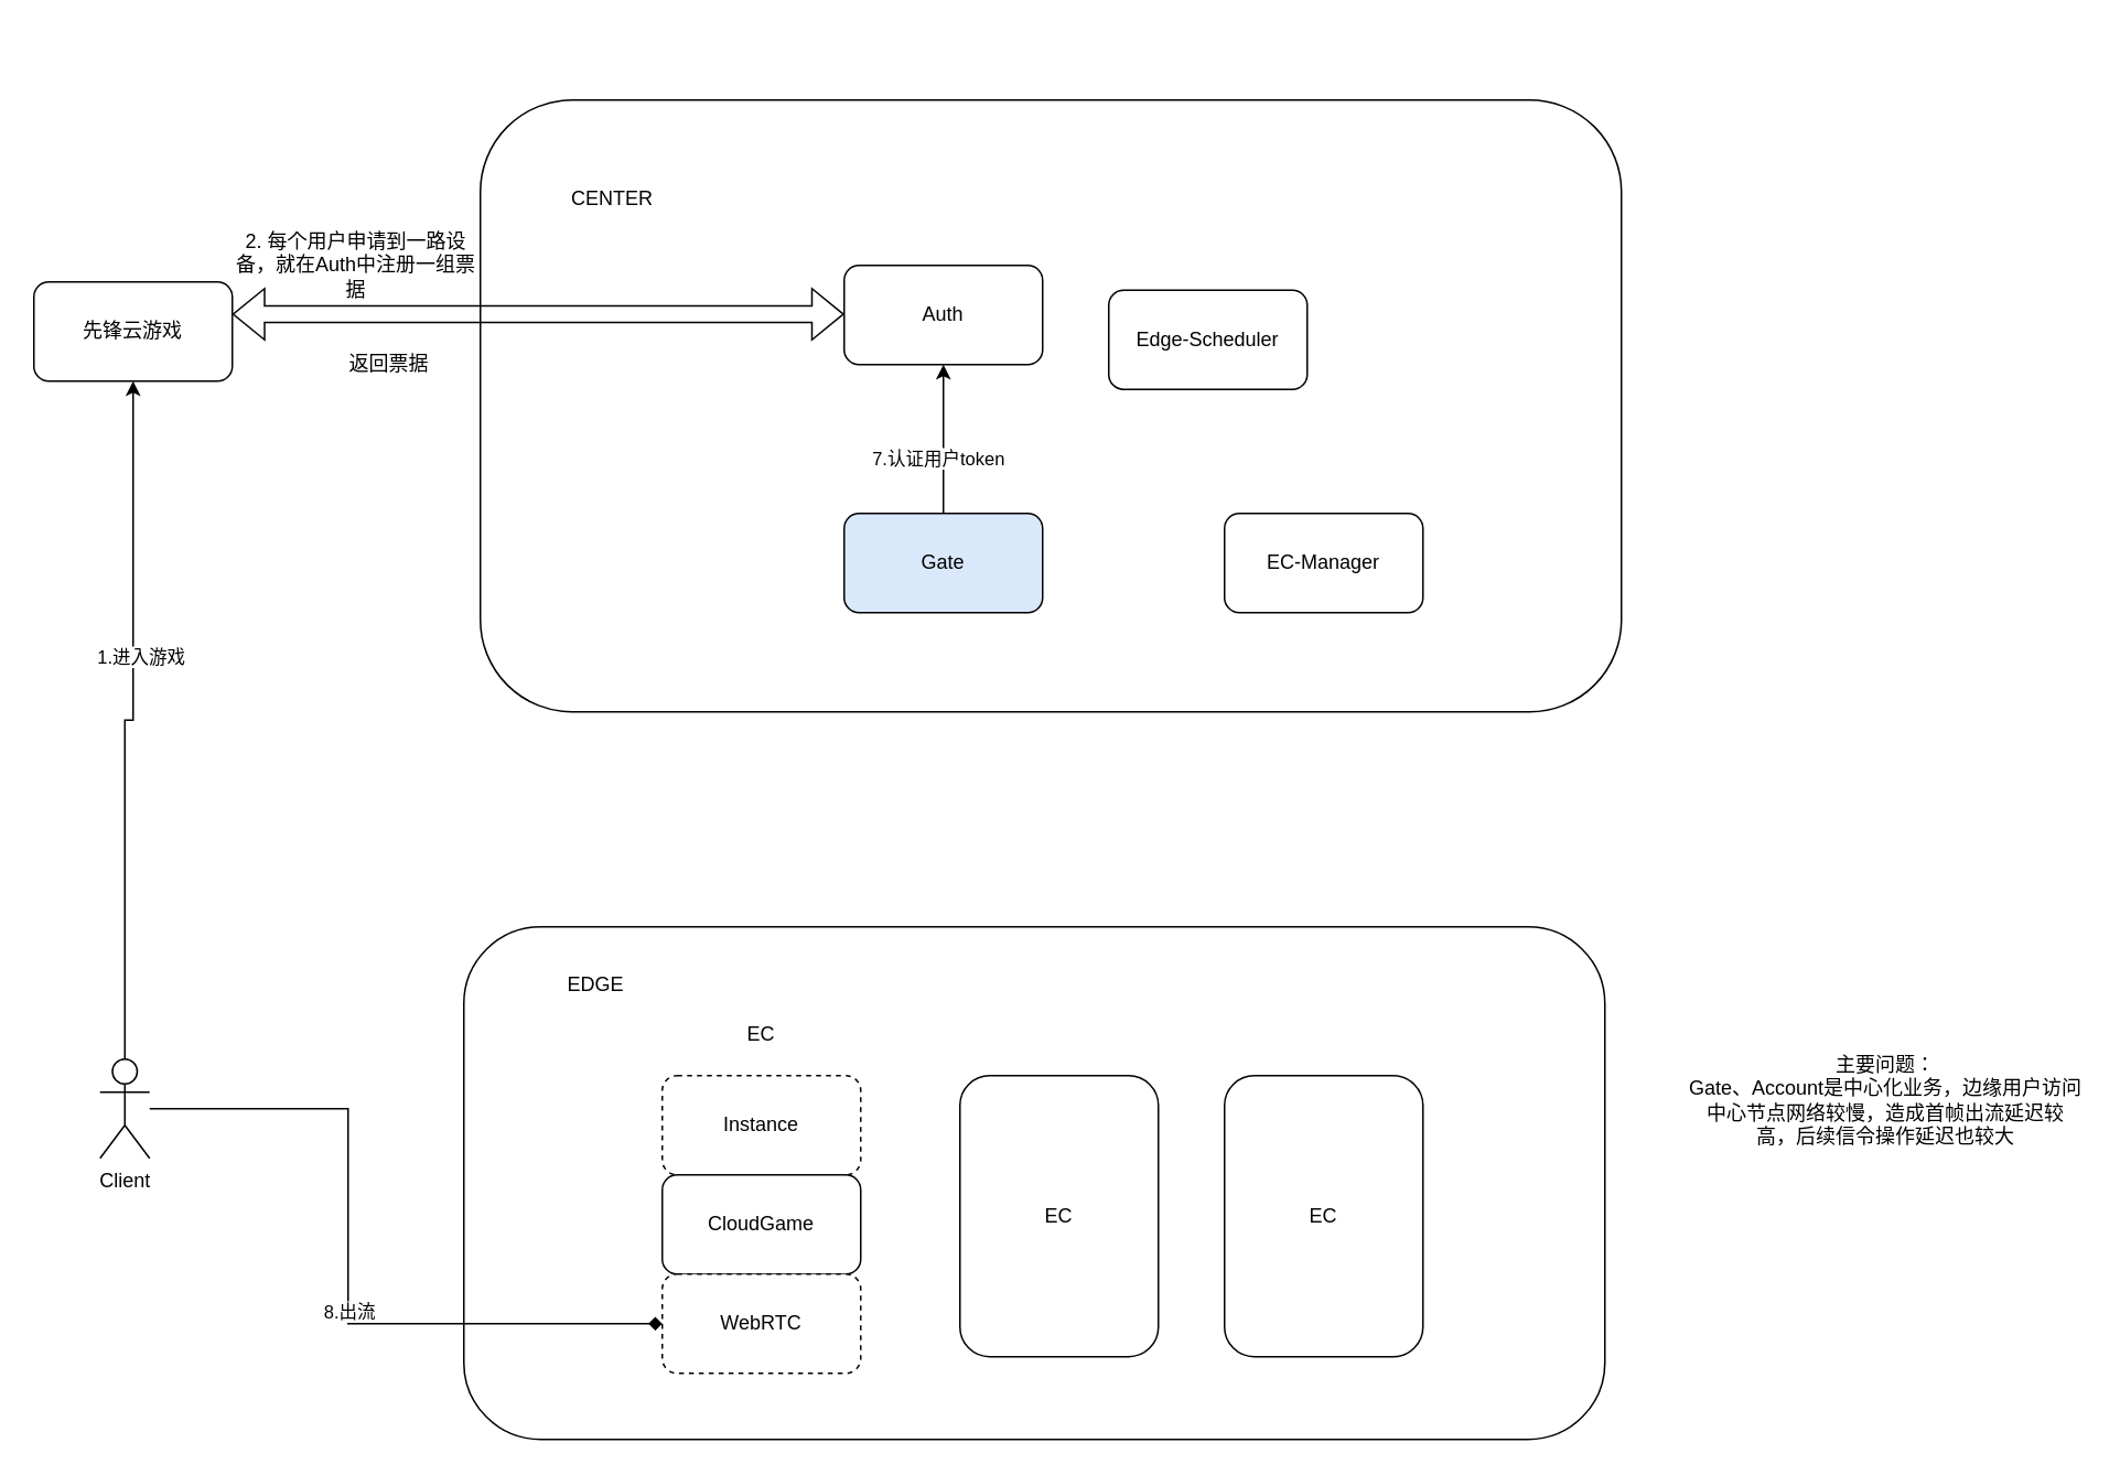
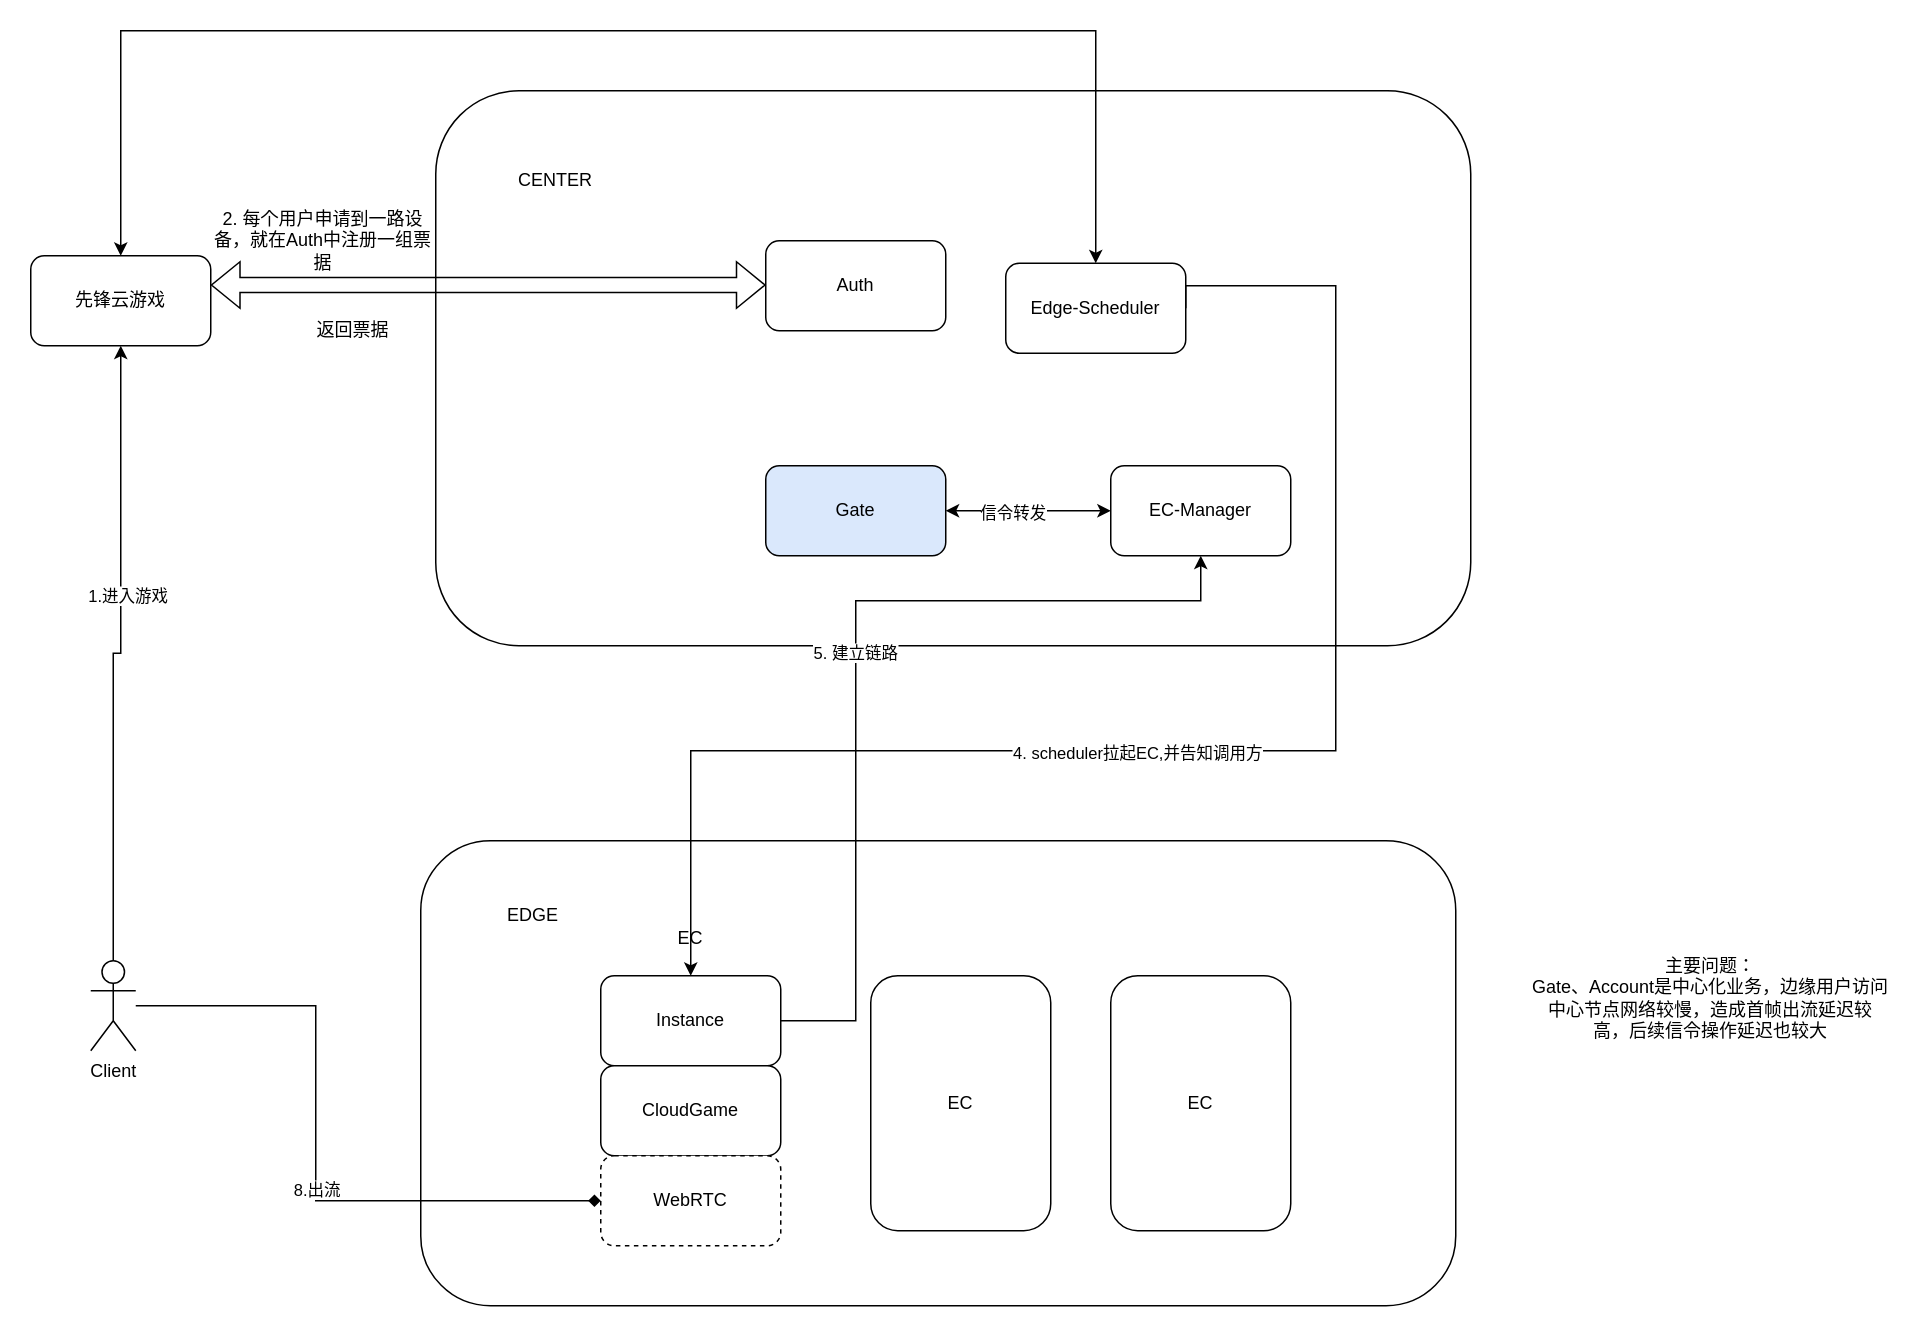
  <mxCell id="0" />
  <mxCell id="1" parent="0" />
  <mxCell id="2" value="" style="rounded=1;whiteSpace=wrap;html=1;" vertex="1" parent="1"><mxGeometry x="280" y="560" width="690" height="310" as="geometry" /></mxCell>
  <mxCell id="3" value="" style="rounded=1;whiteSpace=wrap;html=1;" vertex="1" parent="1"><mxGeometry x="290" y="60" width="690" height="370" as="geometry" /></mxCell>
  <mxCell id="4" value="Auth" style="rounded=1;whiteSpace=wrap;html=1;" vertex="1" parent="1"><mxGeometry x="510" y="160" width="120" height="60" as="geometry" /></mxCell>
+ <mxCell id="5" style="edgeStyle=orthogonalEdgeStyle;rounded=0;orthogonalLoop=1;jettySize=auto;html=1;exitX=1;exitY=0.5;exitDx=0;exitDy=0;entryX=0.5;entryY=0;entryDx=0;entryDy=0;" edge="1" parent="1" source="7" target="16"><mxGeometry relative="1" as="geometry"><Array as="points"><mxPoint x="890" y="190" /><mxPoint x="890" y="500" /><mxPoint x="460" y="500" /></Array></mxGeometry></mxCell>
+ <mxCell id="6" value="4. scheduler拉起EC,并告知调用方" style="edgeLabel;html=1;align=center;verticalAlign=middle;resizable=0;points=[];" vertex="1" connectable="0" parent="5"><mxGeometry x="0.111" y="1" relative="1" as="geometry"><mxPoint as="offset" /></mxGeometry></mxCell>
  <mxCell id="7" value="Edge-Scheduler" style="rounded=1;whiteSpace=wrap;html=1;" vertex="1" parent="1"><mxGeometry x="670" y="175" width="120" height="60" as="geometry" /></mxCell>
  <mxCell id="8" value="EC-Manager" style="rounded=1;whiteSpace=wrap;html=1;" vertex="1" parent="1"><mxGeometry x="740" y="310" width="120" height="60" as="geometry" /></mxCell>
- <mxCell id="9" style="edgeStyle=orthogonalEdgeStyle;rounded=0;orthogonalLoop=1;jettySize=auto;html=1;exitX=0.5;exitY=0;exitDx=0;exitDy=0;" edge="1" parent="1" source="13" target="4"><mxGeometry relative="1" as="geometry" /></mxCell>
- <mxCell id="10" value="7.认证用户token" style="edgeLabel;html=1;align=center;verticalAlign=middle;resizable=0;points=[];" vertex="1" connectable="0" parent="9"><mxGeometry x="-0.244" y="4" relative="1" as="geometry"><mxPoint as="offset" /></mxGeometry></mxCell>
+ <mxCell id="11" style="edgeStyle=orthogonalEdgeStyle;rounded=0;orthogonalLoop=1;jettySize=auto;html=1;exitX=1;exitY=0.5;exitDx=0;exitDy=0;startArrow=classic;startFill=1;" edge="1" parent="1" source="13" target="8"><mxGeometry relative="1" as="geometry" /></mxCell>
+ <mxCell id="12" value="信令转发" style="edgeLabel;html=1;align=center;verticalAlign=middle;resizable=0;points=[];" vertex="1" connectable="0" parent="11"><mxGeometry x="-0.2" relative="1" as="geometry"><mxPoint y="1" as="offset" /></mxGeometry></mxCell>
  <mxCell id="13" value="Gate" style="rounded=1;whiteSpace=wrap;html=1;fillColor=#dae8fc;" vertex="1" parent="1"><mxGeometry x="510" y="310" width="120" height="60" as="geometry" /></mxCell>
  <mxCell id="14" value="CENTER" style="text;html=1;strokeColor=none;fillColor=none;align=center;verticalAlign=middle;whiteSpace=wrap;rounded=0;" vertex="1" parent="1"><mxGeometry x="340" y="105" width="60" height="30" as="geometry" /></mxCell>
- <mxCell id="16" value="Instance" style="rounded=1;whiteSpace=wrap;html=1;dashed=1;" vertex="1" parent="1"><mxGeometry x="400" y="650" width="120" height="60" as="geometry" /></mxCell>
+ <mxCell id="15" value="5. 建立链路" style="edgeStyle=orthogonalEdgeStyle;rounded=0;orthogonalLoop=1;jettySize=auto;html=1;exitX=1;exitY=0.5;exitDx=0;exitDy=0;entryX=0.5;entryY=1;entryDx=0;entryDy=0;" edge="1" parent="1" source="16" target="8"><mxGeometry relative="1" as="geometry"><Array as="points"><mxPoint x="570" y="680" /><mxPoint x="570" y="400" /><mxPoint x="800" y="400" /></Array></mxGeometry></mxCell>
+ <mxCell id="16" value="Instance" style="rounded=1;whiteSpace=wrap;html=1;" vertex="1" parent="1"><mxGeometry x="400" y="650" width="120" height="60" as="geometry" /></mxCell>
  <mxCell id="17" value="CloudGame" style="rounded=1;whiteSpace=wrap;html=1;" vertex="1" parent="1"><mxGeometry x="400" y="710" width="120" height="60" as="geometry" /></mxCell>
  <mxCell id="18" value="WebRTC" style="rounded=1;whiteSpace=wrap;html=1;dashed=1;" vertex="1" parent="1"><mxGeometry x="400" y="770" width="120" height="60" as="geometry" /></mxCell>
  <mxCell id="19" value="EC" style="text;html=1;strokeColor=none;fillColor=none;align=center;verticalAlign=middle;whiteSpace=wrap;rounded=0;" vertex="1" parent="1"><mxGeometry x="430" y="610" width="60" height="30" as="geometry" /></mxCell>
  <mxCell id="20" value="EC" style="rounded=1;whiteSpace=wrap;html=1;" vertex="1" parent="1"><mxGeometry x="580" y="650" width="120" height="170" as="geometry" /></mxCell>
  <mxCell id="21" value="EC" style="rounded=1;whiteSpace=wrap;html=1;" vertex="1" parent="1"><mxGeometry x="740" y="650" width="120" height="170" as="geometry" /></mxCell>
- <mxCell id="22" value="EDGE" style="text;html=1;strokeColor=none;fillColor=none;align=center;verticalAlign=middle;whiteSpace=wrap;rounded=0;" vertex="1" parent="1"><mxGeometry x="330" y="580" width="60" height="30" as="geometry" /></mxCell>
+ <mxCell id="22" value="EDGE" style="text;html=1;strokeColor=none;fillColor=none;align=center;verticalAlign=middle;whiteSpace=wrap;rounded=0;" vertex="1" parent="1"><mxGeometry x="325" y="595" width="60" height="30" as="geometry" /></mxCell>
  <mxCell id="23" style="edgeStyle=orthogonalEdgeStyle;rounded=0;orthogonalLoop=1;jettySize=auto;html=1;entryX=0;entryY=0.5;entryDx=0;entryDy=0;endArrow=diamond;" edge="1" parent="1" source="27" target="18"><mxGeometry relative="1" as="geometry"><Array as="points"><mxPoint x="210" y="670" /><mxPoint x="210" y="800" /></Array></mxGeometry></mxCell>
  <mxCell id="24" value="8.出流" style="edgeLabel;html=1;align=center;verticalAlign=middle;resizable=0;points=[];" vertex="1" connectable="0" parent="23"><mxGeometry x="0.1" relative="1" as="geometry"><mxPoint as="offset" /></mxGeometry></mxCell>
  <mxCell id="25" style="edgeStyle=orthogonalEdgeStyle;rounded=0;orthogonalLoop=1;jettySize=auto;html=1;exitX=0.5;exitY=0;exitDx=0;exitDy=0;exitPerimeter=0;entryX=0.5;entryY=1;entryDx=0;entryDy=0;" edge="1" parent="1" source="27" target="32"><mxGeometry relative="1" as="geometry" /></mxCell>
  <mxCell id="26" value="1.进入游戏" style="edgeLabel;html=1;align=center;verticalAlign=middle;resizable=0;points=[];" vertex="1" connectable="0" parent="25"><mxGeometry x="0.2" y="-4" relative="1" as="geometry"><mxPoint as="offset" /></mxGeometry></mxCell>
  <mxCell id="27" value="Client" style="shape=umlActor;verticalLabelPosition=bottom;verticalAlign=top;html=1;outlineConnect=0;" vertex="1" parent="1"><mxGeometry x="60" y="640" width="30" height="60" as="geometry" /></mxCell>
  <mxCell id="28" value="主要问题：&lt;br&gt;Gate、Account是中心化业务，边缘用户访问中心节点网络较慢，造成首帧出流延迟较高，后续信令操作延迟也较大" style="text;html=1;strokeColor=none;fillColor=none;align=center;verticalAlign=middle;whiteSpace=wrap;rounded=0;" vertex="1" parent="1"><mxGeometry x="1020" y="620" width="240" height="90" as="geometry" /></mxCell>
  <mxCell id="29" value="" style="shape=flexArrow;endArrow=classic;html=1;rounded=0;startArrow=block;" edge="1" parent="1"><mxGeometry width="50" height="50" relative="1" as="geometry"><mxPoint x="140" y="189.5" as="sourcePoint" /><mxPoint x="510" y="189.5" as="targetPoint" /></mxGeometry></mxCell>
  <mxCell id="30" value="2. 每个用户申请到一路设备，就在Auth中注册一组票据" style="text;html=1;strokeColor=none;fillColor=none;align=center;verticalAlign=middle;whiteSpace=wrap;rounded=0;" vertex="1" parent="1"><mxGeometry x="140" y="140" width="150" height="40" as="geometry" /></mxCell>
+ <mxCell id="31" style="edgeStyle=orthogonalEdgeStyle;rounded=0;orthogonalLoop=1;jettySize=auto;html=1;exitX=0.5;exitY=0;exitDx=0;exitDy=0;entryX=0.5;entryY=0;entryDx=0;entryDy=0;startArrow=classic;startFill=1;" edge="1" parent="1" source="32" target="7"><mxGeometry relative="1" as="geometry"><Array as="points"><mxPoint x="80" y="20" /><mxPoint x="730" y="20" /></Array></mxGeometry></mxCell>
  <mxCell id="32" value="先锋云游戏" style="rounded=1;whiteSpace=wrap;html=1;" vertex="1" parent="1"><mxGeometry x="20" y="170" width="120" height="60" as="geometry" /></mxCell>
  <mxCell id="33" value="返回票据" style="text;html=1;strokeColor=none;fillColor=none;align=center;verticalAlign=middle;whiteSpace=wrap;rounded=0;" vertex="1" parent="1"><mxGeometry x="160" y="200" width="150" height="40" as="geometry" /></mxCell>
